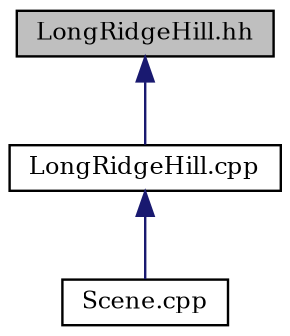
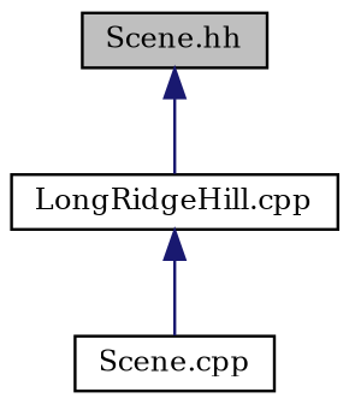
  digraph {
    fontname="DejaVu Serif"
    node [color=black fillcolor=white fontname="DejaVu Serif" fontsize=10 shape=record style=filled]
    edge [color=midnightblue dir=back fontname="DejaVu Serif" fontsize=10 labelfontname=Helvetica labelfontsize=10 style=solid]
-   n1 [fillcolor=grey75 fontcolor=black height=0.2 label="LongRidgeHill.hh" width=0.4]
+   n1 [fillcolor=grey75 fontcolor=black height=0.2 label="Scene.hh" width=0.4]
    n2 [height=0.2 label="LongRidgeHill.cpp" width=0.4]
    n3 [height=0.2 label="Scene.cpp" width=0.4]
    n1 -> n2
    n2 -> n3
  }
